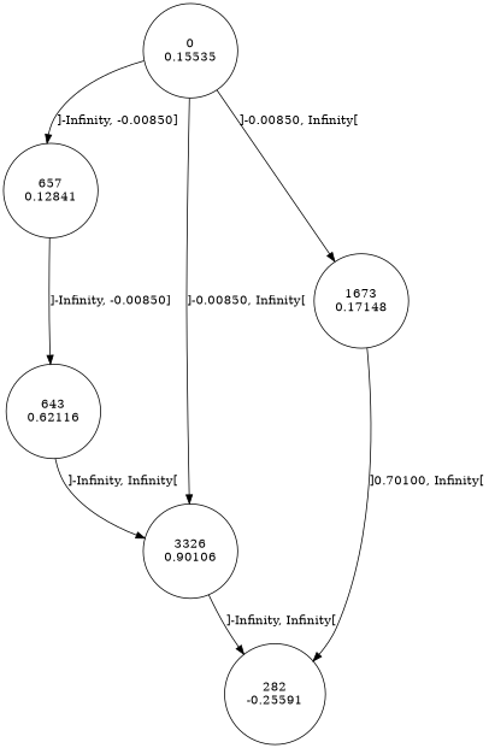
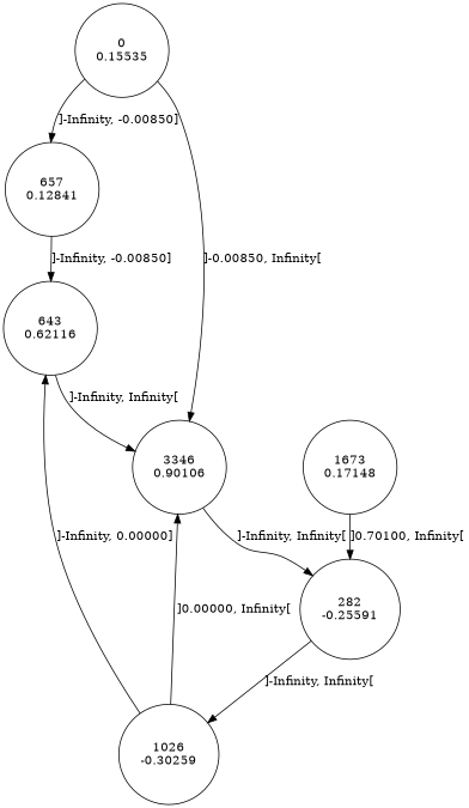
  digraph {
    node [shape=circle]
    n1 [label="0\n0.15535"]
    n2 [label="657\n0.12841"]
    n3 [label="1673\n0.17148"]
-   n4 [label="3326\n0.90106"]
+   n4 [label="3346\n0.90106"]
    n5 [label="643\n0.62116"]
    n6 [label="282\n-0.25591"]
+   n7 [label="1026\n-0.30259"]
    n1 -> n2 [label="]-Infinity, -0.00850]"]
-   n1 -> n3 [label="]-0.00850, Infinity["]
    n1 -> n4 [label="]-0.00850, Infinity["]
    n2 -> n5 [label="]-Infinity, -0.00850]"]
    n3 -> n6 [label="]0.70100, Infinity["]
    n4 -> n6 [label="]-Infinity, Infinity["]
    n5 -> n4 [label="]-Infinity, Infinity["]
+   n6 -> n7 [label="]-Infinity, Infinity["]
+   n7 -> n4 [label="]0.00000, Infinity["]
+   n7 -> n5 [label="]-Infinity, 0.00000]"]
  }
